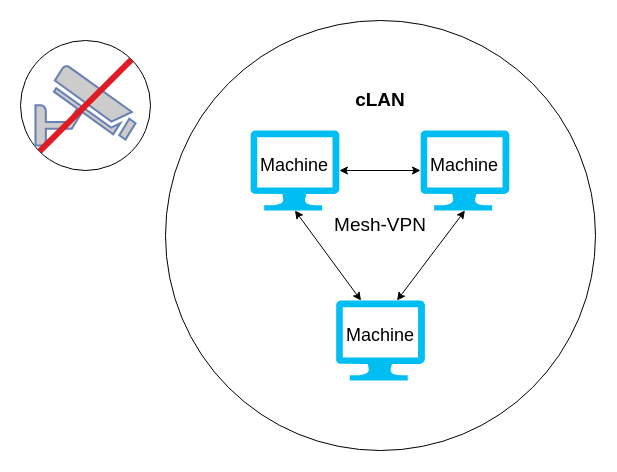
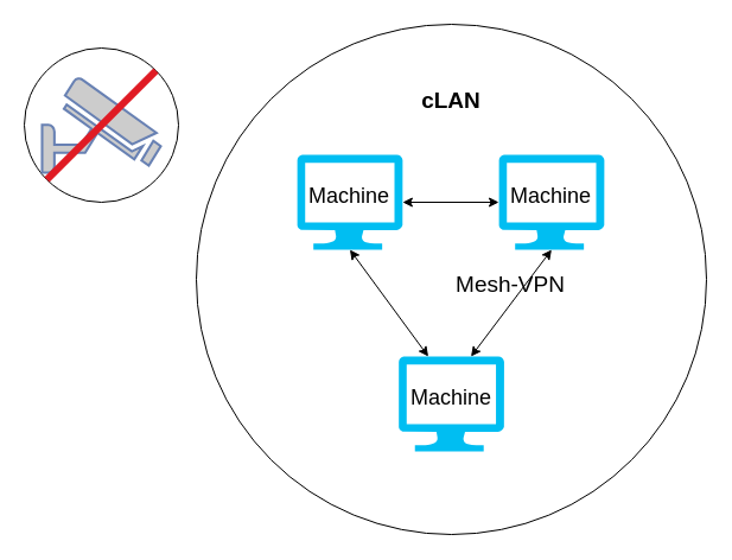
  <mxCell id="0" />
  <mxCell id="1" parent="0" />
  <mxCell id="2" value="" style="ellipse;whiteSpace=wrap;html=1;aspect=fixed;" vertex="1" parent="1"><mxGeometry x="165" y="20" width="430" height="430" as="geometry" /></mxCell>
  <mxCell id="3" value="" style="group" vertex="1" connectable="0" parent="1"><mxGeometry x="20" y="40" width="130" height="130" as="geometry" /></mxCell>
  <mxCell id="4" value="" style="ellipse;whiteSpace=wrap;html=1;aspect=fixed;" vertex="1" parent="3"><mxGeometry width="130" height="130" as="geometry" /></mxCell>
  <mxCell id="5" value="" style="fontColor=#0066CC;verticalAlign=top;verticalLabelPosition=bottom;labelPosition=center;align=center;html=1;outlineConnect=0;fillColor=#CCCCCC;strokeColor=#6881B3;gradientColor=none;gradientDirection=north;strokeWidth=2;shape=mxgraph.networks.security_camera;" vertex="1" parent="3"><mxGeometry x="15" y="25" width="100" height="80" as="geometry" /></mxCell>
  <mxCell id="6" value="" style="endArrow=none;html=1;rounded=0;strokeWidth=6;fillColor=#f8cecc;strokeColor=#e01b24;exitX=0;exitY=1;exitDx=0;exitDy=0;entryX=1;entryY=0;entryDx=0;entryDy=0;" edge="1" parent="3" source="4" target="4"><mxGeometry width="50" height="50" relative="1" as="geometry"><mxPoint x="-270" y="120" as="sourcePoint" /><mxPoint x="-150" y="30" as="targetPoint" /></mxGeometry></mxCell>
  <mxCell id="7" value="" style="verticalLabelPosition=bottom;html=1;verticalAlign=top;align=center;strokeColor=none;fillColor=#00BEF2;shape=mxgraph.azure.computer;pointerEvents=1;" vertex="1" parent="1"><mxGeometry x="250" y="130" width="88.89" height="80" as="geometry" /></mxCell>
  <mxCell id="8" value="" style="verticalLabelPosition=bottom;html=1;verticalAlign=top;align=center;strokeColor=none;fillColor=#00BEF2;shape=mxgraph.azure.computer;pointerEvents=1;" vertex="1" parent="1"><mxGeometry x="335.55" y="300" width="88.89" height="80" as="geometry" /></mxCell>
  <mxCell id="9" value="" style="verticalLabelPosition=bottom;html=1;verticalAlign=top;align=center;strokeColor=none;fillColor=#00BEF2;shape=mxgraph.azure.computer;pointerEvents=1;" vertex="1" parent="1"><mxGeometry x="420" y="130" width="88.89" height="80" as="geometry" /></mxCell>
  <mxCell id="10" value="" style="endArrow=classic;startArrow=classic;html=1;rounded=0;entryX=0.5;entryY=1;entryDx=0;entryDy=0;entryPerimeter=0;exitX=0.281;exitY=0;exitDx=0;exitDy=0;exitPerimeter=0;" edge="1" parent="1" source="8" target="7"><mxGeometry width="50" height="50" relative="1" as="geometry"><mxPoint x="260" y="330" as="sourcePoint" /><mxPoint x="310" y="280" as="targetPoint" /></mxGeometry></mxCell>
  <mxCell id="11" value="" style="endArrow=classic;startArrow=classic;html=1;rounded=0;entryX=0.5;entryY=1;entryDx=0;entryDy=0;entryPerimeter=0;exitX=0.686;exitY=0;exitDx=0;exitDy=0;exitPerimeter=0;" edge="1" parent="1" source="8" target="9"><mxGeometry width="50" height="50" relative="1" as="geometry"><mxPoint x="401" y="364" as="sourcePoint" /><mxPoint x="324" y="220" as="targetPoint" /></mxGeometry></mxCell>
  <mxCell id="12" value="" style="endArrow=classic;startArrow=classic;html=1;rounded=0;entryX=1;entryY=0.5;entryDx=0;entryDy=0;entryPerimeter=0;exitX=0;exitY=0.5;exitDx=0;exitDy=0;exitPerimeter=0;" edge="1" parent="1" source="9" target="7"><mxGeometry width="50" height="50" relative="1" as="geometry"><mxPoint x="375" y="360" as="sourcePoint" /><mxPoint x="324" y="220" as="targetPoint" /></mxGeometry></mxCell>
- <mxCell id="13" value="&lt;div&gt;&lt;font style=&quot;font-size: 19px;&quot;&gt;cLAN&lt;br&gt;&lt;/font&gt;&lt;/div&gt;" style="text;html=1;strokeColor=none;fillColor=none;align=center;verticalAlign=middle;whiteSpace=wrap;rounded=0;fontSize=19;fontStyle=1" vertex="1" parent="1"><mxGeometry x="350" y="85" width="60" height="30" as="geometry" /></mxCell>
- <mxCell id="14" value="&lt;font style=&quot;font-size: 19px;&quot;&gt;Mesh-VPN&lt;/font&gt;" style="text;html=1;strokeColor=none;fillColor=none;align=center;verticalAlign=middle;whiteSpace=wrap;rounded=0;" vertex="1" parent="1"><mxGeometry x="250" y="210" width="260" height="30" as="geometry" /></mxCell>
+ <mxCell id="13" value="&lt;div&gt;&lt;font style=&quot;font-size: 19px;&quot;&gt;cLAN&lt;br&gt;&lt;/font&gt;&lt;/div&gt;" style="text;html=1;strokeColor=none;fillColor=none;align=center;verticalAlign=middle;whiteSpace=wrap;rounded=0;fontSize=19;fontStyle=1" vertex="1" parent="1"><mxGeometry x="350" y="70" width="60" height="30" as="geometry" /></mxCell>
+ <mxCell id="14" value="&lt;font style=&quot;font-size: 19px;&quot;&gt;Mesh-VPN&lt;/font&gt;" style="text;html=1;strokeColor=none;fillColor=none;align=center;verticalAlign=middle;whiteSpace=wrap;rounded=0;" vertex="1" parent="1"><mxGeometry x="300" y="225" width="260" height="30" as="geometry" /></mxCell>
  <mxCell id="15" value="&lt;font style=&quot;font-size: 18px;&quot;&gt;Machine&lt;/font&gt;" style="text;html=1;strokeColor=none;fillColor=none;align=center;verticalAlign=middle;whiteSpace=wrap;rounded=0;" vertex="1" parent="1"><mxGeometry x="264.45" y="150" width="60" height="30" as="geometry" /></mxCell>
  <mxCell id="16" value="&lt;font style=&quot;font-size: 18px;&quot;&gt;Machine&lt;/font&gt;" style="text;html=1;strokeColor=none;fillColor=none;align=center;verticalAlign=middle;whiteSpace=wrap;rounded=0;" vertex="1" parent="1"><mxGeometry x="434.45" y="150" width="60" height="30" as="geometry" /></mxCell>
  <mxCell id="17" value="&lt;font style=&quot;font-size: 18px;&quot;&gt;Machine&lt;/font&gt;" style="text;html=1;strokeColor=none;fillColor=none;align=center;verticalAlign=middle;whiteSpace=wrap;rounded=0;" vertex="1" parent="1"><mxGeometry x="350" y="320" width="60" height="30" as="geometry" /></mxCell>
